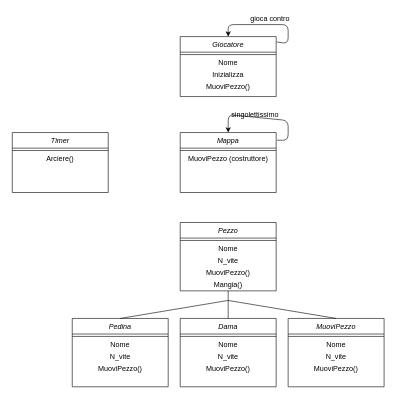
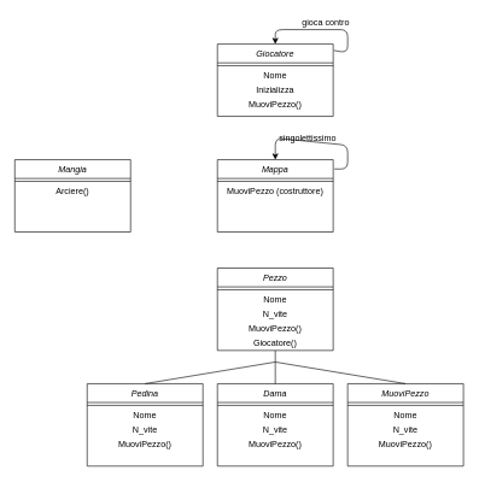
  <mxCell id="0" />
  <mxCell id="1" parent="0" />
  <mxCell id="2" value="Giocatore" style="swimlane;fontStyle=2;align=center;verticalAlign=top;childLayout=stackLayout;horizontal=1;startSize=26;horizontalStack=0;resizeParent=1;resizeLast=0;collapsible=1;marginBottom=0;rounded=0;shadow=0;strokeWidth=1;" vertex="1" parent="1"><mxGeometry x="300" y="60" width="160" height="100" as="geometry"><mxRectangle x="230" y="140" width="160" height="26" as="alternateBounds" /></mxGeometry></mxCell>
  <mxCell id="3" value="" style="line;html=1;strokeWidth=1;align=left;verticalAlign=middle;spacingTop=-1;spacingLeft=3;spacingRight=3;rotatable=0;labelPosition=right;points=[];portConstraint=eastwest;" vertex="1" parent="2"><mxGeometry y="26" width="160" height="8" as="geometry" /></mxCell>
  <mxCell id="4" value="Nome" style="text;html=1;strokeColor=none;fillColor=none;align=center;verticalAlign=middle;whiteSpace=wrap;rounded=0;" vertex="1" parent="2"><mxGeometry y="34" width="160" height="20" as="geometry" /></mxCell>
  <mxCell id="5" value="Inizializza" style="text;html=1;strokeColor=none;fillColor=none;align=center;verticalAlign=middle;whiteSpace=wrap;rounded=0;" vertex="1" parent="2"><mxGeometry y="54" width="160" height="20" as="geometry" /></mxCell>
  <mxCell id="6" value="MuoviPezzo()" style="text;html=1;strokeColor=none;fillColor=none;align=center;verticalAlign=middle;whiteSpace=wrap;rounded=0;" vertex="1" parent="2"><mxGeometry y="74" width="160" height="20" as="geometry" /></mxCell>
  <mxCell id="7" value="Pezzo" style="swimlane;fontStyle=2;align=center;verticalAlign=top;childLayout=stackLayout;horizontal=1;startSize=26;horizontalStack=0;resizeParent=1;resizeLast=0;collapsible=1;marginBottom=0;rounded=0;shadow=0;strokeWidth=1;" vertex="1" parent="1"><mxGeometry x="300" y="370" width="160" height="114" as="geometry"><mxRectangle x="230" y="140" width="160" height="26" as="alternateBounds" /></mxGeometry></mxCell>
  <mxCell id="8" value="" style="line;html=1;strokeWidth=1;align=left;verticalAlign=middle;spacingTop=-1;spacingLeft=3;spacingRight=3;rotatable=0;labelPosition=right;points=[];portConstraint=eastwest;" vertex="1" parent="7"><mxGeometry y="26" width="160" height="8" as="geometry" /></mxCell>
  <mxCell id="9" value="Nome" style="text;html=1;strokeColor=none;fillColor=none;align=center;verticalAlign=middle;whiteSpace=wrap;rounded=0;" vertex="1" parent="7"><mxGeometry y="34" width="160" height="20" as="geometry" /></mxCell>
  <mxCell id="10" value="N_vite" style="text;html=1;strokeColor=none;fillColor=none;align=center;verticalAlign=middle;whiteSpace=wrap;rounded=0;" vertex="1" parent="7"><mxGeometry y="54" width="160" height="20" as="geometry" /></mxCell>
  <mxCell id="11" value="MuoviPezzo()" style="text;html=1;strokeColor=none;fillColor=none;align=center;verticalAlign=middle;whiteSpace=wrap;rounded=0;" vertex="1" parent="7"><mxGeometry y="74" width="160" height="20" as="geometry" /></mxCell>
- <mxCell id="12" value="Mangia()" style="text;html=1;strokeColor=none;fillColor=none;align=center;verticalAlign=middle;whiteSpace=wrap;rounded=0;" vertex="1" parent="7"><mxGeometry y="94" width="160" height="20" as="geometry" /></mxCell>
+ <mxCell id="12" value="Giocatore()" style="text;html=1;strokeColor=none;fillColor=none;align=center;verticalAlign=middle;whiteSpace=wrap;rounded=0;" vertex="1" parent="7"><mxGeometry y="94" width="160" height="20" as="geometry" /></mxCell>
  <mxCell id="13" value="" style="endArrow=classic;html=1;exitX=1.007;exitY=0.089;exitDx=0;exitDy=0;exitPerimeter=0;entryX=0.5;entryY=0;entryDx=0;entryDy=0;" edge="1" parent="1" source="2" target="2"><mxGeometry width="50" height="50" relative="1" as="geometry"><mxPoint x="510" y="210" as="sourcePoint" /><mxPoint x="560" y="160" as="targetPoint" /><Array as="points"><mxPoint x="480" y="72" /><mxPoint x="480" y="40" /><mxPoint x="380" y="40" /></Array></mxGeometry></mxCell>
  <mxCell id="14" value="gioca contro" style="text;html=1;strokeColor=none;fillColor=none;align=center;verticalAlign=middle;whiteSpace=wrap;rounded=0;" vertex="1" parent="1"><mxGeometry x="405" y="20" width="90" height="20" as="geometry" /></mxCell>
  <mxCell id="15" value="MuoviPezzo" style="swimlane;fontStyle=2;align=center;verticalAlign=top;childLayout=stackLayout;horizontal=1;startSize=26;horizontalStack=0;resizeParent=1;resizeLast=0;collapsible=1;marginBottom=0;rounded=0;shadow=0;strokeWidth=1;" vertex="1" parent="1"><mxGeometry x="480" y="530" width="160" height="114" as="geometry"><mxRectangle x="230" y="140" width="160" height="26" as="alternateBounds" /></mxGeometry></mxCell>
  <mxCell id="16" value="" style="line;html=1;strokeWidth=1;align=left;verticalAlign=middle;spacingTop=-1;spacingLeft=3;spacingRight=3;rotatable=0;labelPosition=right;points=[];portConstraint=eastwest;" vertex="1" parent="15"><mxGeometry y="26" width="160" height="8" as="geometry" /></mxCell>
  <mxCell id="17" value="Nome" style="text;html=1;strokeColor=none;fillColor=none;align=center;verticalAlign=middle;whiteSpace=wrap;rounded=0;" vertex="1" parent="15"><mxGeometry y="34" width="160" height="20" as="geometry" /></mxCell>
  <mxCell id="18" value="N_vite" style="text;html=1;strokeColor=none;fillColor=none;align=center;verticalAlign=middle;whiteSpace=wrap;rounded=0;" vertex="1" parent="15"><mxGeometry y="54" width="160" height="20" as="geometry" /></mxCell>
  <mxCell id="19" value="MuoviPezzo()" style="text;html=1;strokeColor=none;fillColor=none;align=center;verticalAlign=middle;whiteSpace=wrap;rounded=0;" vertex="1" parent="15"><mxGeometry y="74" width="160" height="20" as="geometry" /></mxCell>
  <mxCell id="20" value="Pedina" style="swimlane;fontStyle=2;align=center;verticalAlign=top;childLayout=stackLayout;horizontal=1;startSize=26;horizontalStack=0;resizeParent=1;resizeLast=0;collapsible=1;marginBottom=0;rounded=0;shadow=0;strokeWidth=1;" vertex="1" parent="1"><mxGeometry x="120" y="530" width="160" height="114" as="geometry"><mxRectangle x="230" y="140" width="160" height="26" as="alternateBounds" /></mxGeometry></mxCell>
  <mxCell id="21" value="" style="line;html=1;strokeWidth=1;align=left;verticalAlign=middle;spacingTop=-1;spacingLeft=3;spacingRight=3;rotatable=0;labelPosition=right;points=[];portConstraint=eastwest;" vertex="1" parent="20"><mxGeometry y="26" width="160" height="8" as="geometry" /></mxCell>
  <mxCell id="22" value="Nome" style="text;html=1;strokeColor=none;fillColor=none;align=center;verticalAlign=middle;whiteSpace=wrap;rounded=0;" vertex="1" parent="20"><mxGeometry y="34" width="160" height="20" as="geometry" /></mxCell>
  <mxCell id="23" value="N_vite" style="text;html=1;strokeColor=none;fillColor=none;align=center;verticalAlign=middle;whiteSpace=wrap;rounded=0;" vertex="1" parent="20"><mxGeometry y="54" width="160" height="20" as="geometry" /></mxCell>
  <mxCell id="24" value="MuoviPezzo()" style="text;html=1;strokeColor=none;fillColor=none;align=center;verticalAlign=middle;whiteSpace=wrap;rounded=0;" vertex="1" parent="20"><mxGeometry y="74" width="160" height="20" as="geometry" /></mxCell>
  <mxCell id="25" value="Dama" style="swimlane;fontStyle=2;align=center;verticalAlign=top;childLayout=stackLayout;horizontal=1;startSize=26;horizontalStack=0;resizeParent=1;resizeLast=0;collapsible=1;marginBottom=0;rounded=0;shadow=0;strokeWidth=1;" vertex="1" parent="1"><mxGeometry x="300" y="530" width="160" height="114" as="geometry"><mxRectangle x="230" y="140" width="160" height="26" as="alternateBounds" /></mxGeometry></mxCell>
  <mxCell id="26" value="" style="line;html=1;strokeWidth=1;align=left;verticalAlign=middle;spacingTop=-1;spacingLeft=3;spacingRight=3;rotatable=0;labelPosition=right;points=[];portConstraint=eastwest;" vertex="1" parent="25"><mxGeometry y="26" width="160" height="8" as="geometry" /></mxCell>
  <mxCell id="27" value="Nome" style="text;html=1;strokeColor=none;fillColor=none;align=center;verticalAlign=middle;whiteSpace=wrap;rounded=0;" vertex="1" parent="25"><mxGeometry y="34" width="160" height="20" as="geometry" /></mxCell>
  <mxCell id="28" value="N_vite" style="text;html=1;strokeColor=none;fillColor=none;align=center;verticalAlign=middle;whiteSpace=wrap;rounded=0;" vertex="1" parent="25"><mxGeometry y="54" width="160" height="20" as="geometry" /></mxCell>
  <mxCell id="29" value="MuoviPezzo()" style="text;html=1;strokeColor=none;fillColor=none;align=center;verticalAlign=middle;whiteSpace=wrap;rounded=0;" vertex="1" parent="25"><mxGeometry y="74" width="160" height="20" as="geometry" /></mxCell>
  <mxCell id="30" value="" style="endArrow=none;endSize=10;endFill=0;shadow=0;strokeWidth=1;rounded=0;edgeStyle=elbowEdgeStyle;elbow=vertical;exitX=0.5;exitY=0;exitDx=0;exitDy=0;entryX=0.5;entryY=1;entryDx=0;entryDy=0;" edge="1" parent="1" source="25" target="12"><mxGeometry width="160" relative="1" as="geometry"><mxPoint x="466.8" y="650" as="sourcePoint" /><mxPoint x="370" y="500.032" as="targetPoint" /><Array as="points"><mxPoint x="456.8" y="500" /><mxPoint x="466.8" y="510" /><mxPoint x="486.8" y="520" /></Array></mxGeometry></mxCell>
  <mxCell id="31" value="" style="endArrow=none;html=1;exitX=0.5;exitY=0;exitDx=0;exitDy=0;" edge="1" parent="1" source="20"><mxGeometry width="50" height="50" relative="1" as="geometry"><mxPoint x="180" y="520" as="sourcePoint" /><mxPoint x="380" y="500" as="targetPoint" /></mxGeometry></mxCell>
  <mxCell id="32" value="" style="endArrow=none;html=1;exitX=0.5;exitY=0;exitDx=0;exitDy=0;" edge="1" parent="1" source="15"><mxGeometry width="50" height="50" relative="1" as="geometry"><mxPoint x="210" y="540" as="sourcePoint" /><mxPoint x="380" y="500" as="targetPoint" /></mxGeometry></mxCell>
  <mxCell id="33" value="Mappa" style="swimlane;fontStyle=2;align=center;verticalAlign=top;childLayout=stackLayout;horizontal=1;startSize=26;horizontalStack=0;resizeParent=1;resizeLast=0;collapsible=1;marginBottom=0;rounded=0;shadow=0;strokeWidth=1;" vertex="1" parent="1"><mxGeometry x="300" y="220" width="160" height="100" as="geometry"><mxRectangle x="230" y="140" width="160" height="26" as="alternateBounds" /></mxGeometry></mxCell>
  <mxCell id="34" value="" style="line;html=1;strokeWidth=1;align=left;verticalAlign=middle;spacingTop=-1;spacingLeft=3;spacingRight=3;rotatable=0;labelPosition=right;points=[];portConstraint=eastwest;" vertex="1" parent="33"><mxGeometry y="26" width="160" height="8" as="geometry" /></mxCell>
  <mxCell id="35" value="MuoviPezzo (costruttore)" style="text;html=1;strokeColor=none;fillColor=none;align=center;verticalAlign=middle;whiteSpace=wrap;rounded=0;" vertex="1" parent="33"><mxGeometry y="34" width="160" height="20" as="geometry" /></mxCell>
- <mxCell id="36" value="Timer" style="swimlane;fontStyle=2;align=center;verticalAlign=top;childLayout=stackLayout;horizontal=1;startSize=26;horizontalStack=0;resizeParent=1;resizeLast=0;collapsible=1;marginBottom=0;rounded=0;shadow=0;strokeWidth=1;" vertex="1" parent="1"><mxGeometry x="20" y="220" width="160" height="100" as="geometry"><mxRectangle x="230" y="140" width="160" height="26" as="alternateBounds" /></mxGeometry></mxCell>
+ <mxCell id="36" value="Mangia" style="swimlane;fontStyle=2;align=center;verticalAlign=top;childLayout=stackLayout;horizontal=1;startSize=26;horizontalStack=0;resizeParent=1;resizeLast=0;collapsible=1;marginBottom=0;rounded=0;shadow=0;strokeWidth=1;" vertex="1" parent="1"><mxGeometry x="20" y="220" width="160" height="100" as="geometry"><mxRectangle x="230" y="140" width="160" height="26" as="alternateBounds" /></mxGeometry></mxCell>
  <mxCell id="37" value="" style="line;html=1;strokeWidth=1;align=left;verticalAlign=middle;spacingTop=-1;spacingLeft=3;spacingRight=3;rotatable=0;labelPosition=right;points=[];portConstraint=eastwest;" vertex="1" parent="36"><mxGeometry y="26" width="160" height="8" as="geometry" /></mxCell>
  <mxCell id="38" value="Arciere()" style="text;html=1;strokeColor=none;fillColor=none;align=center;verticalAlign=middle;whiteSpace=wrap;rounded=0;" vertex="1" parent="36"><mxGeometry y="34" width="160" height="20" as="geometry" /></mxCell>
  <mxCell id="39" value="" style="endArrow=classic;html=1;exitX=1.01;exitY=0.128;exitDx=0;exitDy=0;exitPerimeter=0;entryX=0.5;entryY=0;entryDx=0;entryDy=0;" edge="1" parent="1" source="33" target="33"><mxGeometry width="50" height="50" relative="1" as="geometry"><mxPoint x="471.12" y="78.9" as="sourcePoint" /><mxPoint x="390" y="70" as="targetPoint" /><Array as="points"><mxPoint x="480" y="233" /><mxPoint x="480" y="200" /><mxPoint x="380" y="190" /></Array></mxGeometry></mxCell>
  <mxCell id="40" value="singolettissimo" style="text;html=1;strokeColor=none;fillColor=none;align=center;verticalAlign=middle;whiteSpace=wrap;rounded=0;" vertex="1" parent="1"><mxGeometry x="380" y="180" width="90" height="20" as="geometry" /></mxCell>
